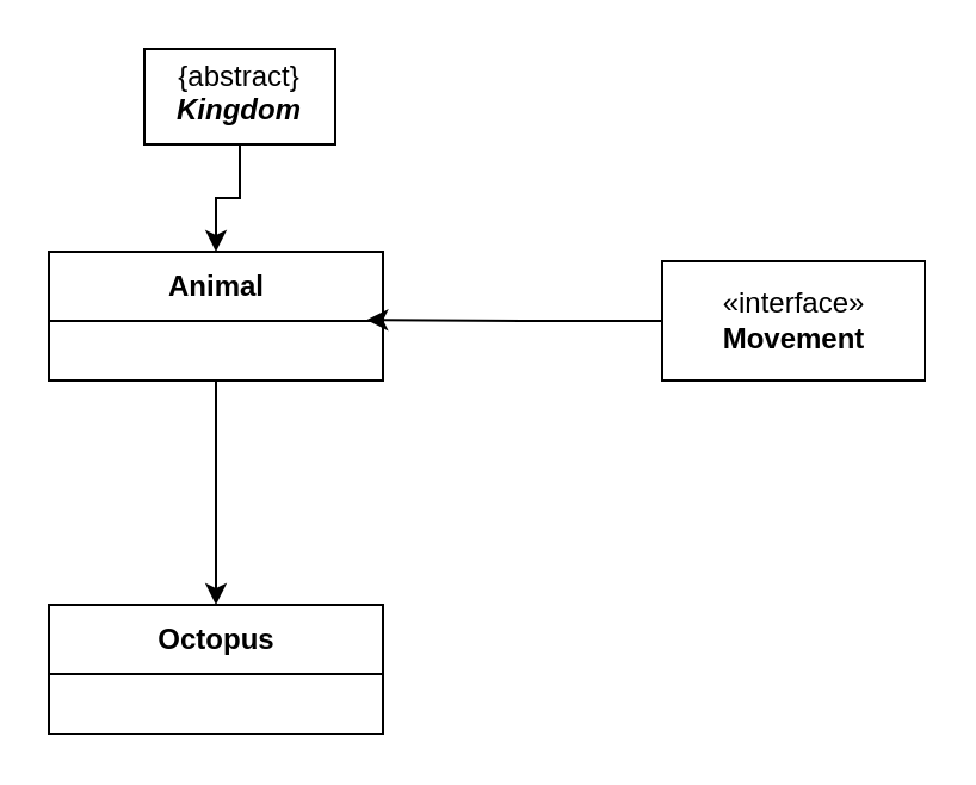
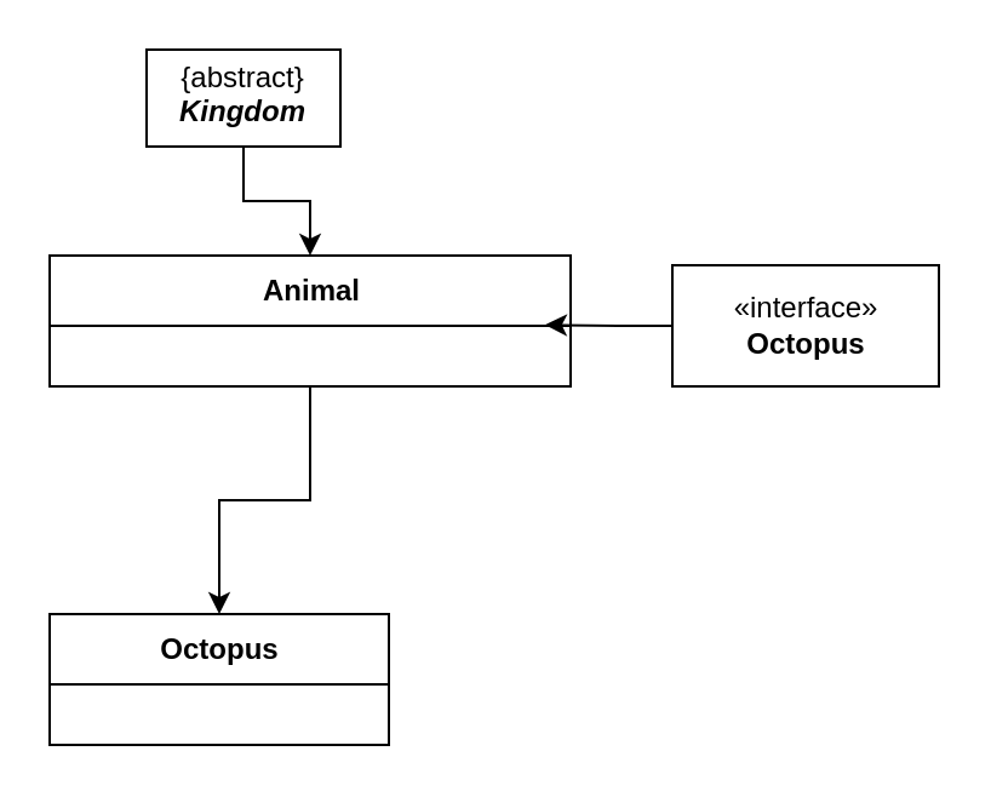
  <mxCell id="0" />
  <mxCell id="1" parent="0" />
  <mxCell id="2" value="Octopus" style="swimlane;fontStyle=1;align=center;verticalAlign=middle;childLayout=stackLayout;horizontal=1;startSize=29;horizontalStack=0;resizeParent=1;resizeParentMax=0;resizeLast=0;collapsible=0;marginBottom=0;html=1;" vertex="1" parent="1"><mxGeometry x="20" y="253" width="140" height="54" as="geometry" /></mxCell>
  <mxCell id="3" style="edgeStyle=orthogonalEdgeStyle;rounded=0;orthogonalLoop=1;jettySize=auto;html=1;" edge="1" parent="1" source="4" target="2"><mxGeometry relative="1" as="geometry" /></mxCell>
- <mxCell id="4" value="Animal" style="swimlane;fontStyle=1;align=center;verticalAlign=middle;childLayout=stackLayout;horizontal=1;startSize=29;horizontalStack=0;resizeParent=1;resizeParentMax=0;resizeLast=0;collapsible=0;marginBottom=0;html=1;" vertex="1" parent="1"><mxGeometry x="20" y="105" width="140" height="54" as="geometry" /></mxCell>
+ <mxCell id="4" value="Animal" style="swimlane;fontStyle=1;align=center;verticalAlign=middle;childLayout=stackLayout;horizontal=1;startSize=29;horizontalStack=0;resizeParent=1;resizeParentMax=0;resizeLast=0;collapsible=0;marginBottom=0;html=1;" vertex="1" parent="1"><mxGeometry x="20" y="105" width="215" height="54" as="geometry" /></mxCell>
  <mxCell id="5" style="edgeStyle=orthogonalEdgeStyle;rounded=0;orthogonalLoop=1;jettySize=auto;html=1;entryX=0.951;entryY=0.53;entryDx=0;entryDy=0;entryPerimeter=0;" edge="1" parent="1" source="6" target="4"><mxGeometry relative="1" as="geometry" /></mxCell>
- <mxCell id="6" value="«interface»&lt;br&gt;&lt;b&gt;Movement&lt;/b&gt;" style="html=1;" vertex="1" parent="1"><mxGeometry x="277" y="109" width="110" height="50" as="geometry" /></mxCell>
+ <mxCell id="6" value="«interface»&lt;br&gt;&lt;b&gt;Octopus&lt;/b&gt;" style="html=1;" vertex="1" parent="1"><mxGeometry x="277" y="109" width="110" height="50" as="geometry" /></mxCell>
  <mxCell id="7" style="edgeStyle=orthogonalEdgeStyle;rounded=0;orthogonalLoop=1;jettySize=auto;html=1;" edge="1" parent="1" source="8" target="4"><mxGeometry relative="1" as="geometry" /></mxCell>
  <mxCell id="8" value="&lt;p style=&quot;margin: 5px&quot;&gt;{abstract}&lt;br&gt;&lt;b&gt;&lt;i&gt;Kingdom&lt;/i&gt;&lt;/b&gt;&lt;/p&gt;&lt;p style=&quot;margin: 5px&quot;&gt;&lt;b&gt;&lt;i&gt;&lt;br&gt;&lt;/i&gt;&lt;/b&gt;&lt;/p&gt;" style="shape=rect;html=1;overflow=fill;whiteSpace=wrap;align=center;" vertex="1" parent="1"><mxGeometry x="60" y="20" width="80" height="40" as="geometry" /></mxCell>
